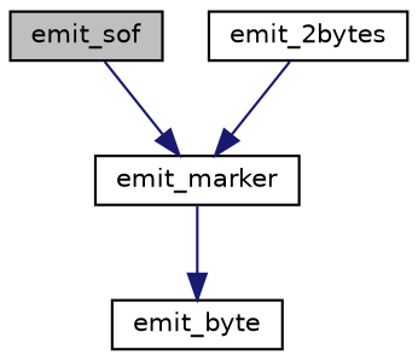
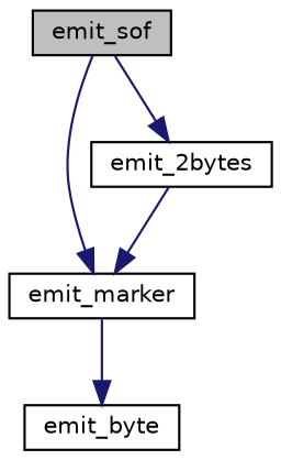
  digraph {
    rankdir=TB
    node [color=black fontname=Helvetica fontsize=10 shape=record]
    edge [color=midnightblue fontname=Helvetica fontsize=10 labelfontname=Helvetica labelfontsize=10 style=solid]
    n1 [fillcolor=grey75 fontcolor=black height=0.2 label=emit_sof style=filled width=0.4]
    n2 [height=0.2 label=emit_marker width=0.4]
    n3 [height=0.2 label=emit_2bytes width=0.4]
    n4 [height=0.2 label=emit_byte width=0.4]
    n1 -> n2
+   n1 -> n3
    n2 -> n4
    n3 -> n2
  }
